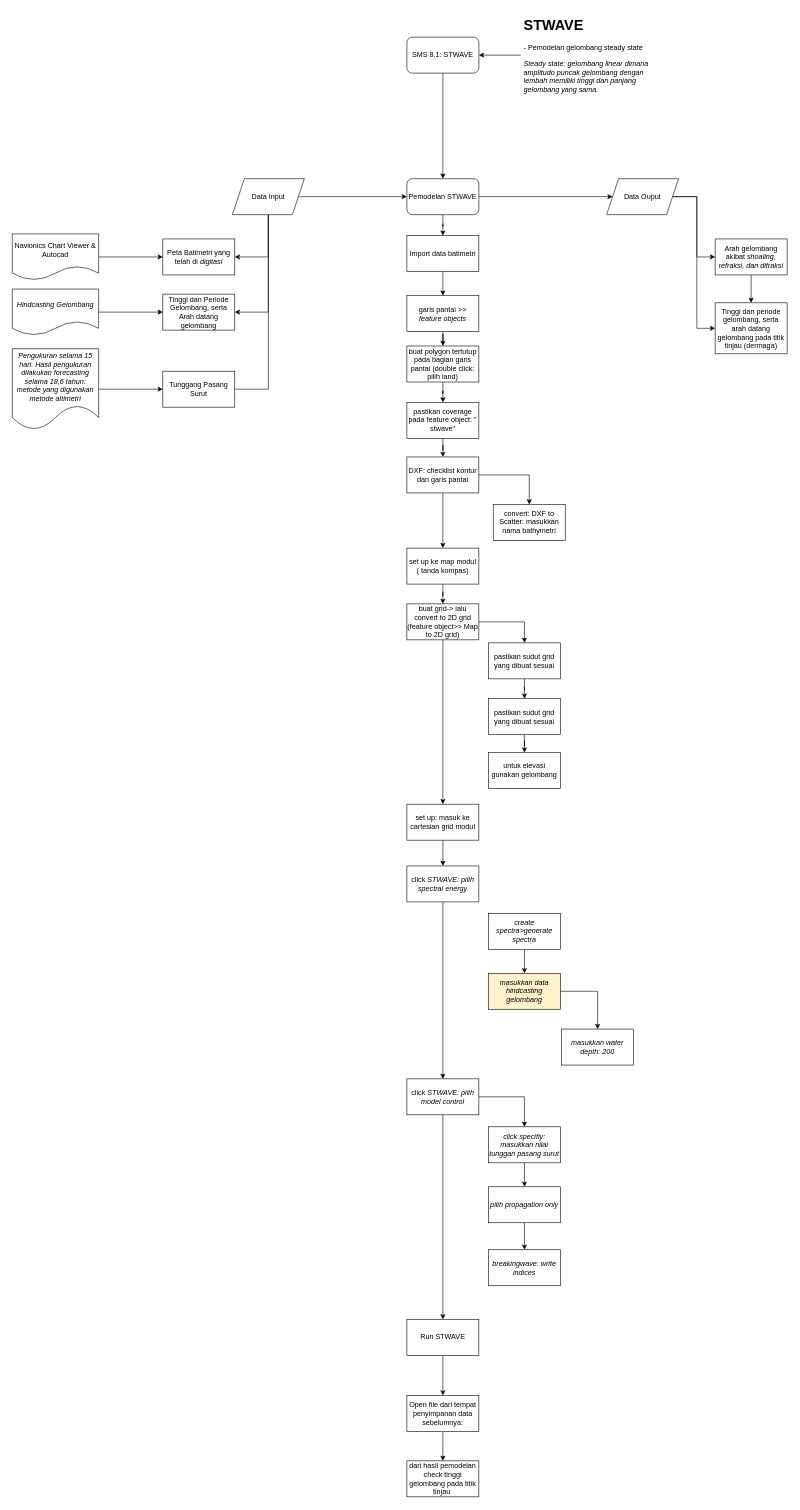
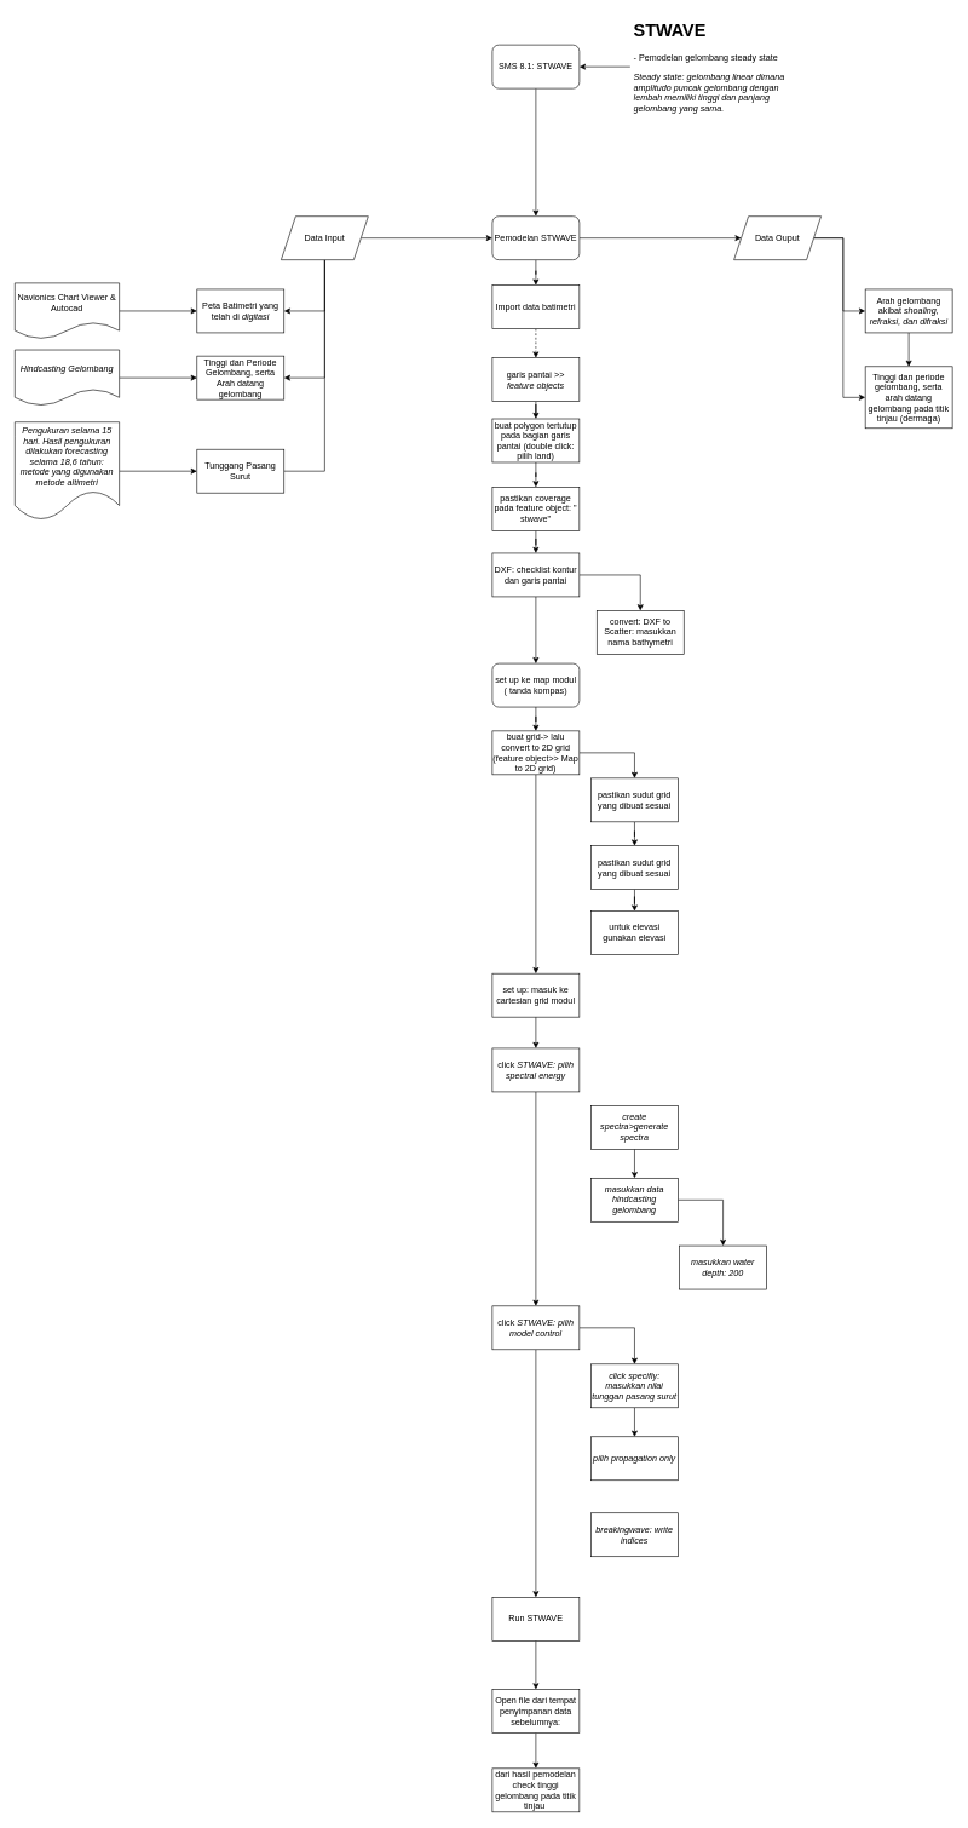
  <mxCell id="0" />
  <mxCell id="1" parent="0" />
  <mxCell id="2" style="edgeStyle=orthogonalEdgeStyle;rounded=0;orthogonalLoop=1;jettySize=auto;html=1;" edge="1" parent="1" source="3" target="8"><mxGeometry relative="1" as="geometry" /></mxCell>
  <mxCell id="3" value="SMS 8.1: STWAVE" style="rounded=1;whiteSpace=wrap;html=1;" vertex="1" parent="1"><mxGeometry x="678" y="61" width="120" height="60" as="geometry" /></mxCell>
  <mxCell id="4" style="edgeStyle=orthogonalEdgeStyle;rounded=0;orthogonalLoop=1;jettySize=auto;html=1;" edge="1" parent="1" source="5" target="3"><mxGeometry relative="1" as="geometry" /></mxCell>
  <mxCell id="5" value="&lt;h1&gt;STWAVE&lt;/h1&gt;&lt;p&gt;- Pemodelan gelombang steady state&lt;/p&gt;&lt;p&gt;&lt;i&gt;Steady state: gelombang linear dimana amplitudo puncak gelombang dengan lembah memiliki tinggi dan panjang gelombang yang sama.&lt;/i&gt;&lt;/p&gt;" style="text;html=1;strokeColor=none;fillColor=none;spacing=5;spacingTop=-20;whiteSpace=wrap;overflow=hidden;rounded=0;" vertex="1" parent="1"><mxGeometry x="868" y="20.5" width="232" height="141" as="geometry" /></mxCell>
  <mxCell id="6" style="edgeStyle=orthogonalEdgeStyle;rounded=0;orthogonalLoop=1;jettySize=auto;html=1;" edge="1" parent="1" source="8" target="25"><mxGeometry relative="1" as="geometry" /></mxCell>
  <mxCell id="7" style="edgeStyle=orthogonalEdgeStyle;rounded=0;orthogonalLoop=1;jettySize=auto;html=1;exitX=0.5;exitY=1;exitDx=0;exitDy=0;" edge="1" parent="1" source="8" target="30"><mxGeometry relative="1" as="geometry" /></mxCell>
  <mxCell id="8" value="Pemodelan STWAVE" style="rounded=1;whiteSpace=wrap;html=1;" vertex="1" parent="1"><mxGeometry x="678" y="297" width="120" height="60" as="geometry" /></mxCell>
  <mxCell id="9" style="edgeStyle=orthogonalEdgeStyle;rounded=0;orthogonalLoop=1;jettySize=auto;html=1;" edge="1" parent="1" source="13" target="8"><mxGeometry relative="1" as="geometry" /></mxCell>
  <mxCell id="10" style="edgeStyle=orthogonalEdgeStyle;rounded=0;orthogonalLoop=1;jettySize=auto;html=1;entryX=1;entryY=0.5;entryDx=0;entryDy=0;" edge="1" parent="1" source="13" target="14"><mxGeometry relative="1" as="geometry" /></mxCell>
  <mxCell id="11" style="edgeStyle=orthogonalEdgeStyle;rounded=0;orthogonalLoop=1;jettySize=auto;html=1;entryX=1;entryY=0.5;entryDx=0;entryDy=0;" edge="1" parent="1" source="13" target="17"><mxGeometry relative="1" as="geometry" /></mxCell>
  <mxCell id="12" style="edgeStyle=orthogonalEdgeStyle;rounded=0;orthogonalLoop=1;jettySize=auto;html=1;entryX=1;entryY=0.5;entryDx=0;entryDy=0;endArrow=none;" edge="1" parent="1" source="13" target="20"><mxGeometry relative="1" as="geometry" /></mxCell>
  <mxCell id="13" value="Data Input" style="shape=parallelogram;perimeter=parallelogramPerimeter;whiteSpace=wrap;html=1;fixedSize=1;" vertex="1" parent="1"><mxGeometry x="387" y="297" width="120" height="60" as="geometry" /></mxCell>
  <mxCell id="14" value="Peta Batimetri yang telah di &lt;i&gt;digitasi&lt;/i&gt;" style="rounded=0;whiteSpace=wrap;html=1;" vertex="1" parent="1"><mxGeometry x="271" y="397.5" width="120" height="60" as="geometry" /></mxCell>
  <mxCell id="15" style="edgeStyle=orthogonalEdgeStyle;rounded=0;orthogonalLoop=1;jettySize=auto;html=1;" edge="1" parent="1" source="16" target="14"><mxGeometry relative="1" as="geometry" /></mxCell>
  <mxCell id="16" value="Navionics Chart Viewer &amp;amp; Autocad" style="shape=document;whiteSpace=wrap;html=1;boundedLbl=1;" vertex="1" parent="1"><mxGeometry x="20" y="389" width="144" height="77" as="geometry" /></mxCell>
  <mxCell id="17" value="Tinggi dan Periode Gelombang, serta Arah datang gelombang" style="rounded=0;whiteSpace=wrap;html=1;" vertex="1" parent="1"><mxGeometry x="271" y="489.5" width="120" height="60" as="geometry" /></mxCell>
  <mxCell id="18" style="edgeStyle=orthogonalEdgeStyle;rounded=0;orthogonalLoop=1;jettySize=auto;html=1;" edge="1" parent="1" source="19" target="17"><mxGeometry relative="1" as="geometry" /></mxCell>
  <mxCell id="19" value="&lt;i&gt;Hindcasting Gelombang&lt;/i&gt;" style="shape=document;whiteSpace=wrap;html=1;boundedLbl=1;" vertex="1" parent="1"><mxGeometry x="20" y="481" width="144" height="77" as="geometry" /></mxCell>
  <mxCell id="20" value="Tunggang Pasang Surut" style="rounded=0;whiteSpace=wrap;html=1;" vertex="1" parent="1"><mxGeometry x="271" y="618" width="120" height="60" as="geometry" /></mxCell>
  <mxCell id="21" style="edgeStyle=orthogonalEdgeStyle;rounded=0;orthogonalLoop=1;jettySize=auto;html=1;exitX=1;exitY=0.5;exitDx=0;exitDy=0;" edge="1" parent="1" source="22" target="20"><mxGeometry relative="1" as="geometry" /></mxCell>
  <mxCell id="22" value="&lt;i&gt;Pengukuran selama 15 hari. Hasil pengukuran dilakukan forecasting selama 18,6 tahun: metode yang digunakan metode altimetri&lt;/i&gt;" style="shape=document;whiteSpace=wrap;html=1;boundedLbl=1;" vertex="1" parent="1"><mxGeometry x="20" y="580.5" width="144" height="135" as="geometry" /></mxCell>
  <mxCell id="23" style="edgeStyle=orthogonalEdgeStyle;rounded=0;orthogonalLoop=1;jettySize=auto;html=1;entryX=0;entryY=0.5;entryDx=0;entryDy=0;" edge="1" parent="1" source="25" target="27"><mxGeometry relative="1" as="geometry" /></mxCell>
  <mxCell id="24" style="edgeStyle=orthogonalEdgeStyle;rounded=0;orthogonalLoop=1;jettySize=auto;html=1;entryX=0;entryY=0.5;entryDx=0;entryDy=0;" edge="1" parent="1" source="25" target="28"><mxGeometry relative="1" as="geometry" /></mxCell>
  <mxCell id="25" value="Data Ouput" style="shape=parallelogram;perimeter=parallelogramPerimeter;whiteSpace=wrap;html=1;fixedSize=1;" vertex="1" parent="1"><mxGeometry x="1011" y="297" width="120" height="60" as="geometry" /></mxCell>
  <mxCell id="26" style="edgeStyle=orthogonalEdgeStyle;rounded=0;orthogonalLoop=1;jettySize=auto;html=1;" edge="1" parent="1" source="27" target="28"><mxGeometry relative="1" as="geometry" /></mxCell>
  <mxCell id="27" value="Arah gelombang akibat &lt;i&gt;shoaling, refraksi, dan difraksi&lt;/i&gt;" style="rounded=0;whiteSpace=wrap;html=1;" vertex="1" parent="1"><mxGeometry x="1192" y="397.5" width="120" height="60" as="geometry" /></mxCell>
  <mxCell id="28" value="Tinggi dan periode gelombang, serta arah datang gelombang pada titik tinjau (dermaga)" style="rounded=0;whiteSpace=wrap;html=1;" vertex="1" parent="1"><mxGeometry x="1192" y="504" width="120" height="85" as="geometry" /></mxCell>
- <mxCell id="29" style="edgeStyle=orthogonalEdgeStyle;rounded=0;orthogonalLoop=1;jettySize=auto;html=1;" edge="1" parent="1" source="30" target="32"><mxGeometry relative="1" as="geometry" /></mxCell>
+ <mxCell id="29" style="edgeStyle=orthogonalEdgeStyle;rounded=0;orthogonalLoop=1;jettySize=auto;html=1;dashed=1;" edge="1" parent="1" source="30" target="32"><mxGeometry relative="1" as="geometry" /></mxCell>
  <mxCell id="30" value="Import data batimetri" style="rounded=0;whiteSpace=wrap;html=1;" vertex="1" parent="1"><mxGeometry x="678" y="392" width="120" height="60" as="geometry" /></mxCell>
  <mxCell id="31" style="edgeStyle=orthogonalEdgeStyle;rounded=0;orthogonalLoop=1;jettySize=auto;html=1;" edge="1" parent="1" source="32" target="34"><mxGeometry relative="1" as="geometry" /></mxCell>
  <mxCell id="32" value="garis pantai &amp;gt;&amp;gt; &lt;i&gt;feature objects&lt;/i&gt;" style="rounded=0;whiteSpace=wrap;html=1;" vertex="1" parent="1"><mxGeometry x="678" y="492" width="120" height="60" as="geometry" /></mxCell>
  <mxCell id="33" style="edgeStyle=orthogonalEdgeStyle;rounded=0;orthogonalLoop=1;jettySize=auto;html=1;" edge="1" parent="1" source="34" target="36"><mxGeometry relative="1" as="geometry" /></mxCell>
  <mxCell id="34" value="buat polygon tertutup pada bagian garis pantai (double click: pilih land)" style="rounded=0;whiteSpace=wrap;html=1;" vertex="1" parent="1"><mxGeometry x="678" y="576" width="120" height="60" as="geometry" /></mxCell>
  <mxCell id="35" style="edgeStyle=orthogonalEdgeStyle;rounded=0;orthogonalLoop=1;jettySize=auto;html=1;" edge="1" parent="1" source="36" target="47"><mxGeometry relative="1" as="geometry" /></mxCell>
  <mxCell id="36" value="pastikan coverage pada feature object: &quot; stwave&quot;" style="rounded=0;whiteSpace=wrap;html=1;" vertex="1" parent="1"><mxGeometry x="678" y="670" width="120" height="60" as="geometry" /></mxCell>
  <mxCell id="37" style="edgeStyle=orthogonalEdgeStyle;rounded=0;orthogonalLoop=1;jettySize=auto;html=1;" edge="1" parent="1" source="39" target="52"><mxGeometry relative="1" as="geometry" /></mxCell>
  <mxCell id="38" style="edgeStyle=orthogonalEdgeStyle;rounded=0;orthogonalLoop=1;jettySize=auto;html=1;" edge="1" parent="1" source="39" target="41"><mxGeometry relative="1" as="geometry" /></mxCell>
  <mxCell id="39" value="buat grid-&amp;gt; lalu convert to 2D grid (feature object&amp;gt;&amp;gt; Map to 2D grid)" style="rounded=0;whiteSpace=wrap;html=1;" vertex="1" parent="1"><mxGeometry x="678" y="1006" width="120" height="60" as="geometry" /></mxCell>
  <mxCell id="40" style="edgeStyle=orthogonalEdgeStyle;rounded=0;orthogonalLoop=1;jettySize=auto;html=1;" edge="1" parent="1" source="41" target="43"><mxGeometry relative="1" as="geometry" /></mxCell>
  <mxCell id="41" value="pastikan sudut grid yang dibuat sesuai" style="rounded=0;whiteSpace=wrap;html=1;" vertex="1" parent="1"><mxGeometry x="814" y="1071" width="120" height="60" as="geometry" /></mxCell>
  <mxCell id="42" style="edgeStyle=orthogonalEdgeStyle;rounded=0;orthogonalLoop=1;jettySize=auto;html=1;" edge="1" parent="1" source="43" target="44"><mxGeometry relative="1" as="geometry" /></mxCell>
  <mxCell id="43" value="pastikan sudut grid yang dibuat sesuai" style="rounded=0;whiteSpace=wrap;html=1;" vertex="1" parent="1"><mxGeometry x="814" y="1164" width="120" height="60" as="geometry" /></mxCell>
- <mxCell id="44" value="untuk elevasi gunakan gelombang" style="rounded=0;whiteSpace=wrap;html=1;" vertex="1" parent="1"><mxGeometry x="814" y="1254" width="120" height="60" as="geometry" /></mxCell>
+ <mxCell id="44" value="untuk elevasi gunakan elevasi" style="rounded=0;whiteSpace=wrap;html=1;" vertex="1" parent="1"><mxGeometry x="814" y="1254" width="120" height="60" as="geometry" /></mxCell>
  <mxCell id="45" style="edgeStyle=orthogonalEdgeStyle;rounded=0;orthogonalLoop=1;jettySize=auto;html=1;" edge="1" parent="1" source="47" target="50"><mxGeometry relative="1" as="geometry" /></mxCell>
  <mxCell id="46" style="edgeStyle=orthogonalEdgeStyle;rounded=0;orthogonalLoop=1;jettySize=auto;html=1;" edge="1" parent="1" source="47" target="48"><mxGeometry relative="1" as="geometry" /></mxCell>
  <mxCell id="47" value="DXF: checklist kontur dan garis pantai" style="rounded=0;whiteSpace=wrap;html=1;" vertex="1" parent="1"><mxGeometry x="678" y="761" width="120" height="60" as="geometry" /></mxCell>
  <mxCell id="48" value="convert: DXF to Scatter: masukkan nama bathymetri" style="rounded=0;whiteSpace=wrap;html=1;" vertex="1" parent="1"><mxGeometry x="822" y="840" width="120" height="60" as="geometry" /></mxCell>
  <mxCell id="49" style="edgeStyle=orthogonalEdgeStyle;rounded=0;orthogonalLoop=1;jettySize=auto;html=1;" edge="1" parent="1" source="50" target="39"><mxGeometry relative="1" as="geometry" /></mxCell>
- <mxCell id="50" value="set up ke map modul ( tanda kompas)" style="rounded=0;whiteSpace=wrap;html=1;" vertex="1" parent="1"><mxGeometry x="678" y="913" width="120" height="60" as="geometry" /></mxCell>
+ <mxCell id="50" value="set up ke map modul ( tanda kompas)" style="whiteSpace=wrap;html=1;rounded=1;" vertex="1" parent="1"><mxGeometry x="678" y="913" width="120" height="60" as="geometry" /></mxCell>
  <mxCell id="51" style="edgeStyle=orthogonalEdgeStyle;rounded=0;orthogonalLoop=1;jettySize=auto;html=1;" edge="1" parent="1" source="52" target="54"><mxGeometry relative="1" as="geometry" /></mxCell>
  <mxCell id="52" value="set up: masuk ke cartesian grid modul" style="rounded=0;whiteSpace=wrap;html=1;" vertex="1" parent="1"><mxGeometry x="678" y="1340" width="120" height="60" as="geometry" /></mxCell>
  <mxCell id="53" style="edgeStyle=orthogonalEdgeStyle;rounded=0;orthogonalLoop=1;jettySize=auto;html=1;" edge="1" parent="1" source="54" target="62"><mxGeometry relative="1" as="geometry" /></mxCell>
  <mxCell id="54" value="click &lt;i&gt;STWAVE: pilih spectral energy&lt;/i&gt;" style="rounded=0;whiteSpace=wrap;html=1;" vertex="1" parent="1"><mxGeometry x="678" y="1443" width="120" height="60" as="geometry" /></mxCell>
  <mxCell id="55" style="edgeStyle=orthogonalEdgeStyle;rounded=0;orthogonalLoop=1;jettySize=auto;html=1;" edge="1" parent="1" source="56" target="58"><mxGeometry relative="1" as="geometry" /></mxCell>
  <mxCell id="56" value="&lt;i&gt;create spectra&amp;gt;generate spectra&lt;/i&gt;" style="rounded=0;whiteSpace=wrap;html=1;" vertex="1" parent="1"><mxGeometry x="814" y="1522" width="120" height="60" as="geometry" /></mxCell>
  <mxCell id="57" style="edgeStyle=orthogonalEdgeStyle;rounded=0;orthogonalLoop=1;jettySize=auto;html=1;" edge="1" parent="1" source="58" target="59"><mxGeometry relative="1" as="geometry" /></mxCell>
- <mxCell id="58" value="&lt;i&gt;masukkan data hindcasting gelombang&lt;/i&gt;" style="rounded=0;whiteSpace=wrap;html=1;fillColor=#fff2cc;" vertex="1" parent="1"><mxGeometry x="814" y="1622" width="120" height="60" as="geometry" /></mxCell>
+ <mxCell id="58" value="&lt;i&gt;masukkan data hindcasting gelombang&lt;/i&gt;" style="rounded=0;whiteSpace=wrap;html=1;" vertex="1" parent="1"><mxGeometry x="814" y="1622" width="120" height="60" as="geometry" /></mxCell>
  <mxCell id="59" value="&lt;i&gt;masukkan water depth: 200&lt;/i&gt;" style="rounded=0;whiteSpace=wrap;html=1;" vertex="1" parent="1"><mxGeometry x="936" y="1715" width="120" height="60" as="geometry" /></mxCell>
  <mxCell id="60" style="edgeStyle=orthogonalEdgeStyle;rounded=0;orthogonalLoop=1;jettySize=auto;html=1;entryX=0.5;entryY=0;entryDx=0;entryDy=0;" edge="1" parent="1" source="62" target="69"><mxGeometry relative="1" as="geometry" /></mxCell>
  <mxCell id="61" style="edgeStyle=orthogonalEdgeStyle;rounded=0;orthogonalLoop=1;jettySize=auto;html=1;" edge="1" parent="1" source="62" target="66"><mxGeometry relative="1" as="geometry" /></mxCell>
  <mxCell id="62" value="click &lt;i&gt;STWAVE: pilih model control&lt;/i&gt;" style="rounded=0;whiteSpace=wrap;html=1;" vertex="1" parent="1"><mxGeometry x="678" y="1798" width="120" height="60" as="geometry" /></mxCell>
- <mxCell id="63" style="edgeStyle=orthogonalEdgeStyle;rounded=0;orthogonalLoop=1;jettySize=auto;html=1;" edge="1" parent="1" source="64" target="67"><mxGeometry relative="1" as="geometry" /></mxCell>
  <mxCell id="64" value="&lt;i&gt;pilih propagation only&lt;/i&gt;" style="rounded=0;whiteSpace=wrap;html=1;" vertex="1" parent="1"><mxGeometry x="814" y="1978" width="120" height="60" as="geometry" /></mxCell>
  <mxCell id="65" style="edgeStyle=orthogonalEdgeStyle;rounded=0;orthogonalLoop=1;jettySize=auto;html=1;" edge="1" parent="1" source="66" target="64"><mxGeometry relative="1" as="geometry" /></mxCell>
  <mxCell id="66" value="&lt;i&gt;click specifiy: masukkan nilai tunggan pasang surut&lt;/i&gt;" style="rounded=0;whiteSpace=wrap;html=1;" vertex="1" parent="1"><mxGeometry x="814" y="1878" width="120" height="60" as="geometry" /></mxCell>
  <mxCell id="67" value="&lt;i&gt;breakingwave: write indices&lt;/i&gt;" style="rounded=0;whiteSpace=wrap;html=1;" vertex="1" parent="1"><mxGeometry x="814" y="2083" width="120" height="60" as="geometry" /></mxCell>
  <mxCell id="68" style="edgeStyle=orthogonalEdgeStyle;rounded=0;orthogonalLoop=1;jettySize=auto;html=1;" edge="1" parent="1" source="69" target="71"><mxGeometry relative="1" as="geometry" /></mxCell>
  <mxCell id="69" value="Run STWAVE" style="rounded=0;whiteSpace=wrap;html=1;" vertex="1" parent="1"><mxGeometry x="678" y="2199" width="120" height="60" as="geometry" /></mxCell>
  <mxCell id="70" style="edgeStyle=orthogonalEdgeStyle;rounded=0;orthogonalLoop=1;jettySize=auto;html=1;" edge="1" parent="1" source="71" target="72"><mxGeometry relative="1" as="geometry" /></mxCell>
  <mxCell id="71" value="Open file dari tempat penyimpanan data sebelumnya:" style="rounded=0;whiteSpace=wrap;html=1;" vertex="1" parent="1"><mxGeometry x="678" y="2326" width="120" height="60" as="geometry" /></mxCell>
  <mxCell id="72" value="dari hasil pemodelan check tinggi gelombang pada titik tinjau&amp;nbsp;" style="rounded=0;whiteSpace=wrap;html=1;" vertex="1" parent="1"><mxGeometry x="678" y="2435" width="120" height="60" as="geometry" /></mxCell>
